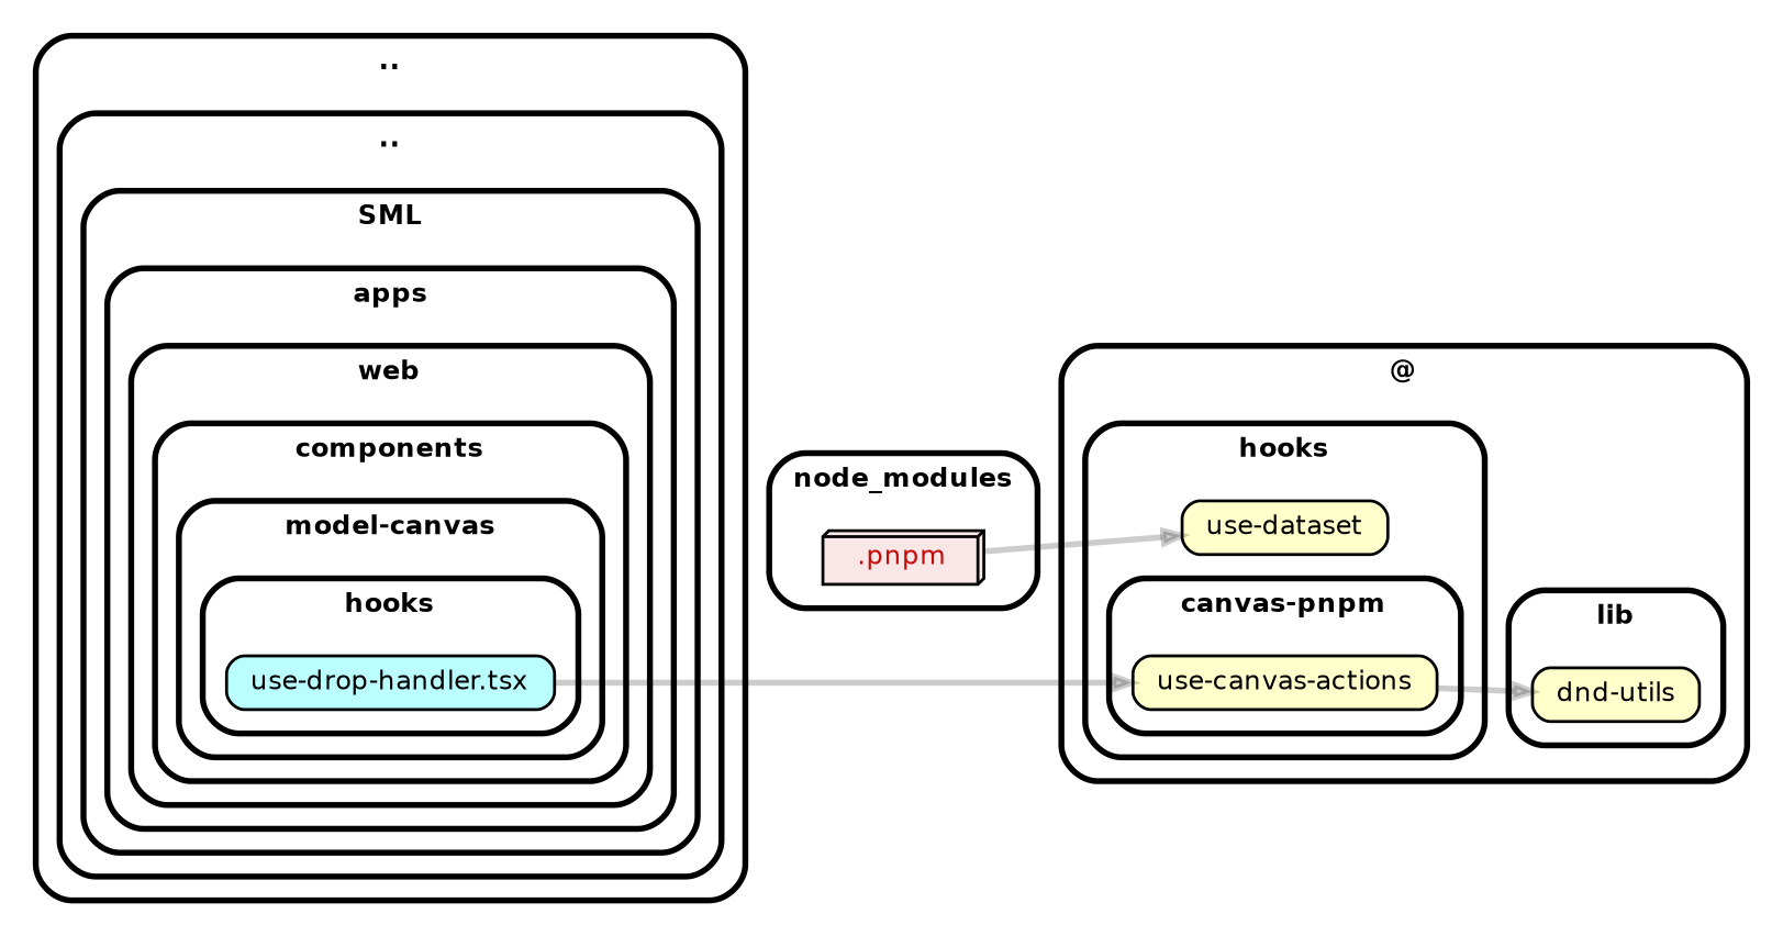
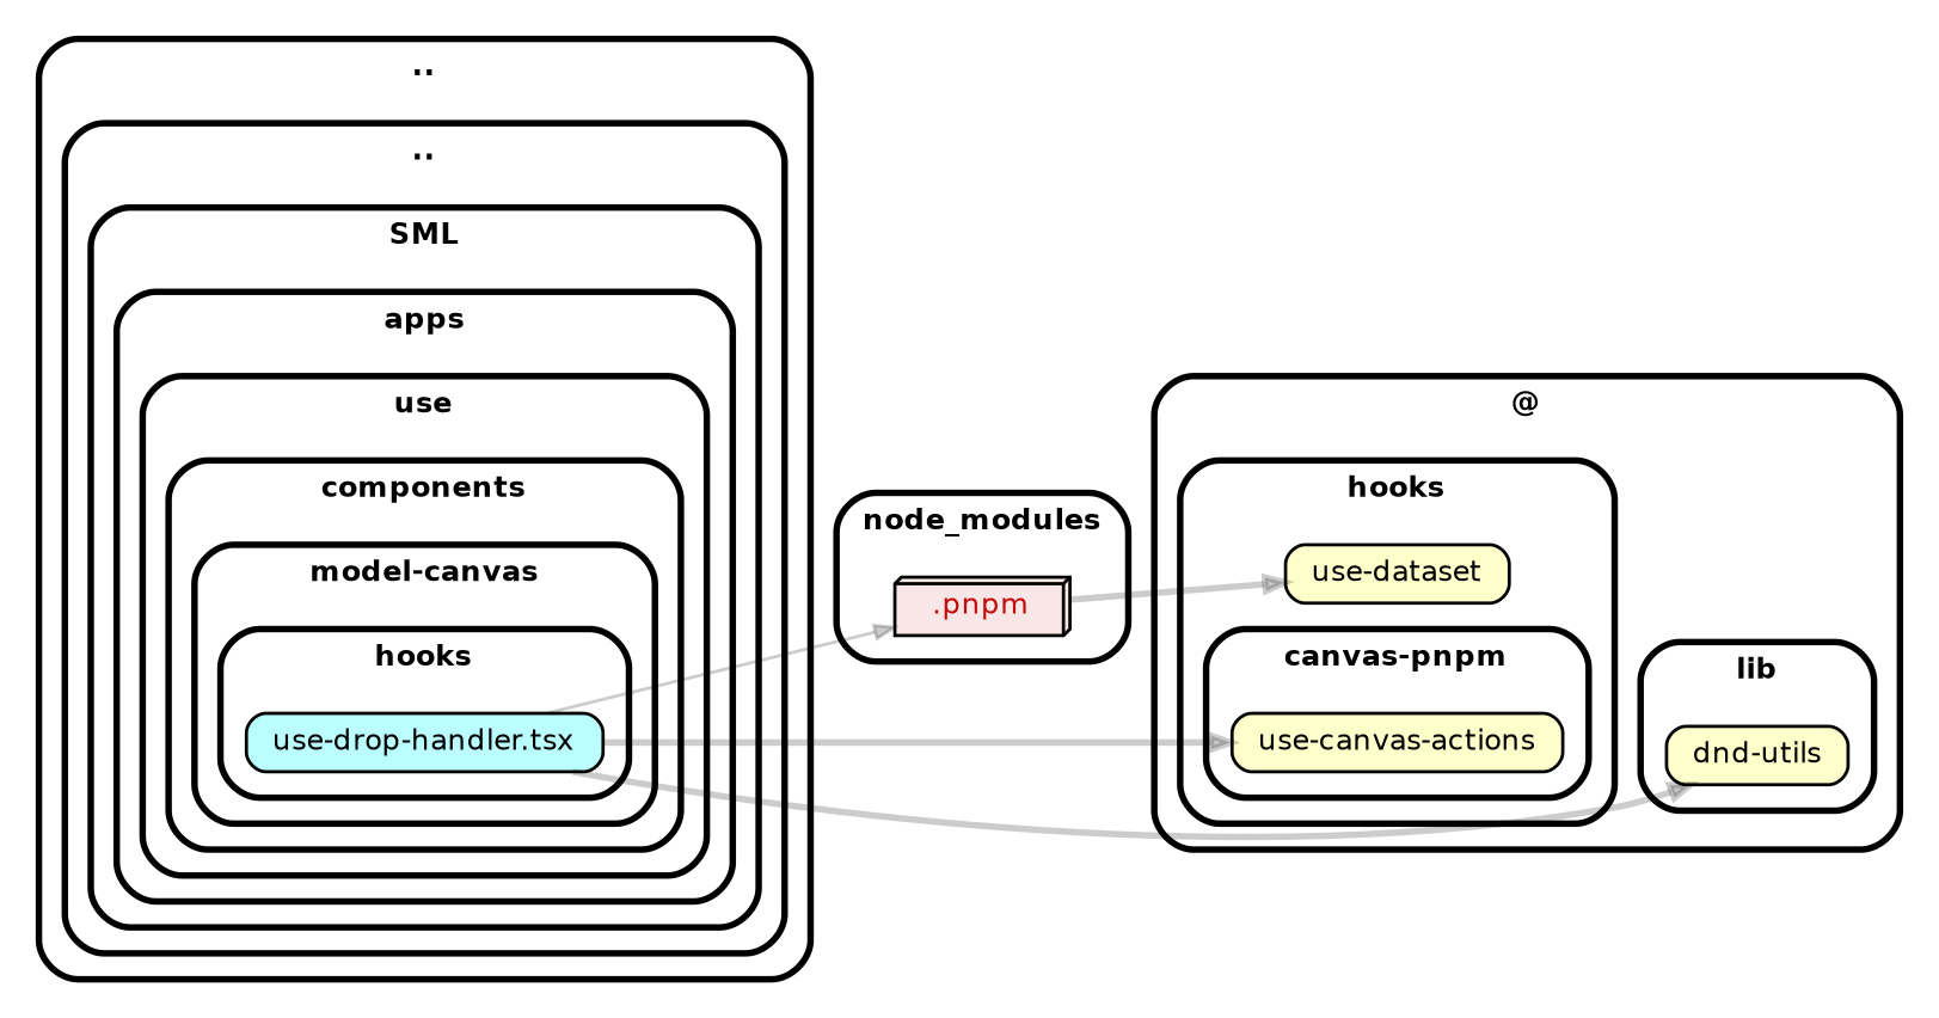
  strict digraph {
    compound=true
    fillcolor="#ffffff"
    fontname="Helvetica-bold"
    fontsize=9
    nodesep=0.16
    rankdir=LR
    ranksep=0.18
    splines=true
    style="rounded,bold,filled"
    node [color=black fillcolor="#ffffcc" fontcolor=black fontname=Helvetica fontsize=9 shape=box style="rounded, filled"]
    edge [arrowhead=normal arrowsize=0.6 color="#00000033" fontname=Helvetica fontsize=9 penwidth=2.0]
    n1 [fillcolor="#bbfeff" height=0.2 label=<use-drop-handler.tsx>]
    n2 [fillcolor="#c40b0a1a" fontcolor="#c40b0a" height=0.2 label=<.pnpm> shape=box3d]
    n3 [height=0.2 label=<use-canvas-actions>]
    n4 [height=0.2 label=<use-dataset>]
    n5 [height=0.2 label=<dnd-utils>]
    subgraph cluster_1 {
      label=".."
      subgraph cluster_2 {
        label=".."
        subgraph cluster_3 {
          label=SML
          subgraph cluster_4 {
            label=apps
            subgraph cluster_5 {
-             label=web
+             label=use
              subgraph cluster_6 {
                label=components
                subgraph cluster_7 {
                  label="model-canvas"
                  subgraph cluster_8 {
                    label=hooks
                    n1
                  }
                }
              }
            }
          }
        }
      }
    }
    subgraph cluster_9 {
      label=node_modules
      n2
    }
    subgraph cluster_10 {
      label="@"
      subgraph cluster_11 {
        label=hooks
        n4
        subgraph cluster_12 {
          label="canvas-pnpm"
          n3
        }
      }
      subgraph cluster_13 {
        label=lib
        n5
      }
    }
+   n1 -> n2 [penwidth=1.0]
    n1 -> n3
-   n3 -> n5
+   n1 -> n5
    n2 -> n4
  }
